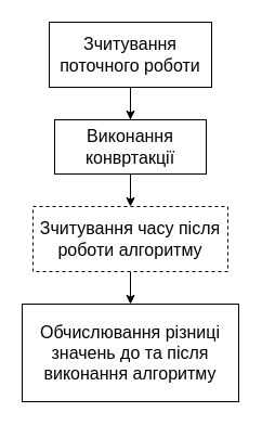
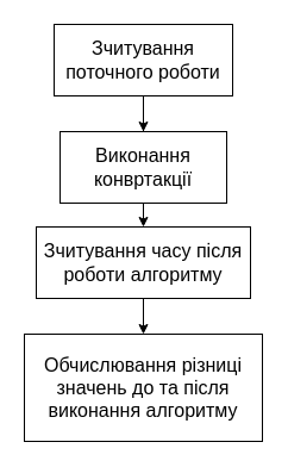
  <mxCell id="0" />
  <mxCell id="1" parent="0" />
  <mxCell id="2" value="" style="edgeStyle=orthogonalEdgeStyle;rounded=0;orthogonalLoop=1;jettySize=auto;html=1;" edge="1" parent="1" source="4" target="7"><mxGeometry relative="1" as="geometry" /></mxCell>
  <mxCell id="3" style="edgeStyle=orthogonalEdgeStyle;rounded=0;orthogonalLoop=1;jettySize=auto;html=1;entryX=0.5;entryY=0;entryDx=0;entryDy=0;" edge="1" parent="1" source="4" target="5"><mxGeometry relative="1" as="geometry" /></mxCell>
  <mxCell id="4" value="Зчитування поточного роботи" style="rounded=0;whiteSpace=wrap;html=1;fontSize=16;" vertex="1" parent="1"><mxGeometry x="45" y="20" width="150" height="60" as="geometry" /></mxCell>
- <mxCell id="5" value="Виконання конвртакції" style="rounded=0;whiteSpace=wrap;html=1;fontSize=16;" vertex="1" parent="1"><mxGeometry x="50" y="110" width="140" height="50" as="geometry" /></mxCell>
+ <mxCell id="5" value="Виконання конвртакції" style="rounded=0;whiteSpace=wrap;html=1;fontSize=16;" vertex="1" parent="1"><mxGeometry x="50" y="110" width="140" height="60" as="geometry" /></mxCell>
  <mxCell id="6" style="edgeStyle=orthogonalEdgeStyle;rounded=0;orthogonalLoop=1;jettySize=auto;html=1;entryX=0.5;entryY=0;entryDx=0;entryDy=0;" edge="1" parent="1" source="7" target="8"><mxGeometry relative="1" as="geometry" /></mxCell>
- <mxCell id="7" value="Зчитування часу після роботи алгоритму" style="rounded=0;whiteSpace=wrap;html=1;fontSize=16;dashed=1;" vertex="1" parent="1"><mxGeometry x="30" y="190" width="180" height="60" as="geometry" /></mxCell>
+ <mxCell id="7" value="Зчитування часу після роботи алгоритму" style="rounded=0;whiteSpace=wrap;html=1;fontSize=16;" vertex="1" parent="1"><mxGeometry x="30" y="190" width="180" height="60" as="geometry" /></mxCell>
  <mxCell id="8" value="Обчислювання різниці значень до та після виконання алгоритму" style="rounded=0;whiteSpace=wrap;html=1;fontSize=16;" vertex="1" parent="1"><mxGeometry x="20" y="280" width="200" height="90" as="geometry" /></mxCell>
